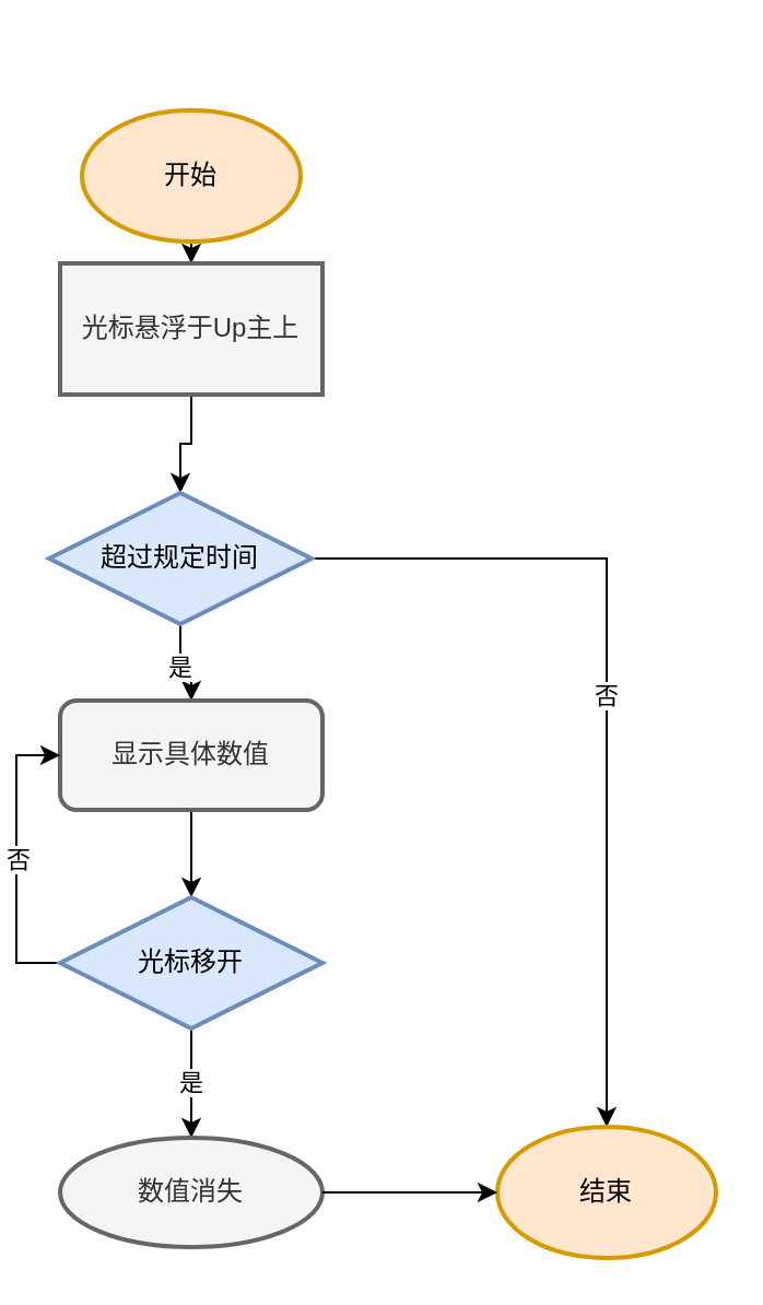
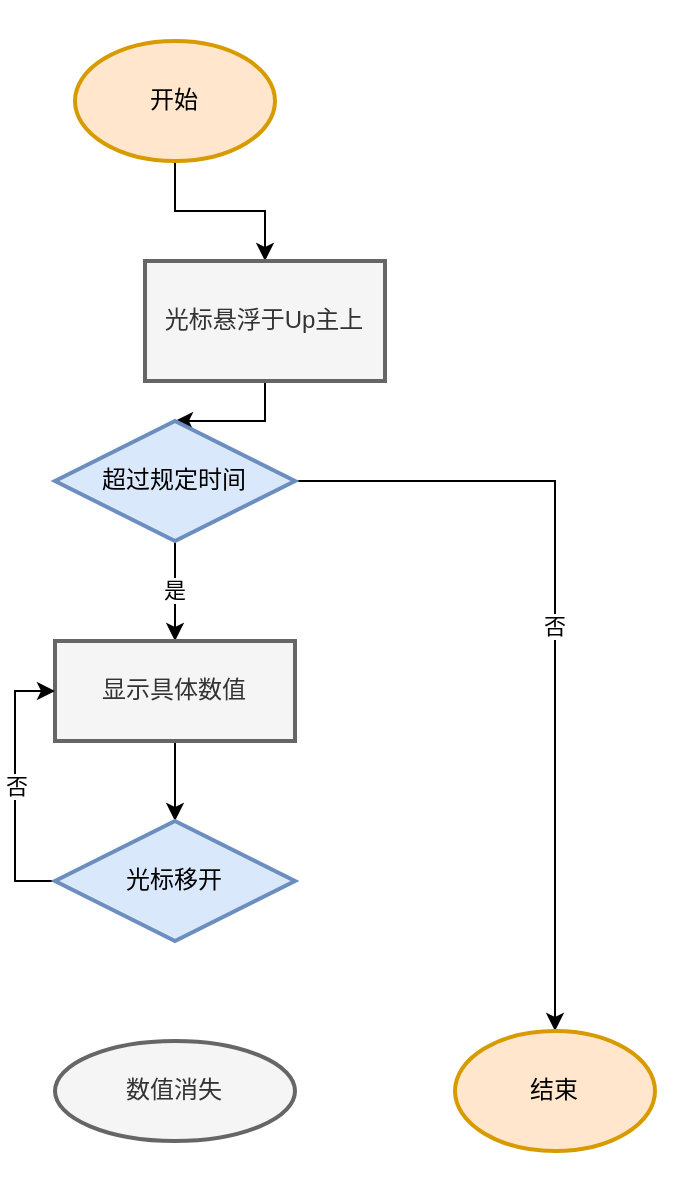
  <mxCell id="0" />
  <mxCell id="1" parent="0" />
  <mxCell id="2" value="" style="edgeStyle=orthogonalEdgeStyle;rounded=0;orthogonalLoop=1;jettySize=auto;html=1;" edge="1" parent="1" source="3" target="5"><mxGeometry relative="1" as="geometry" /></mxCell>
- <mxCell id="3" value="开始" style="strokeWidth=2;html=1;shape=mxgraph.flowchart.start_1;whiteSpace=wrap;fillColor=#ffe6cc;strokeColor=#d79b00;" vertex="1" parent="1"><mxGeometry x="30" y="50" width="100" height="60" as="geometry" /></mxCell>
+ <mxCell id="3" value="开始" style="strokeWidth=2;html=1;shape=mxgraph.flowchart.start_1;whiteSpace=wrap;fillColor=#ffe6cc;strokeColor=#d79b00;" vertex="1" parent="1"><mxGeometry x="30" y="20" width="100" height="60" as="geometry" /></mxCell>
  <mxCell id="4" value="" style="edgeStyle=orthogonalEdgeStyle;rounded=0;orthogonalLoop=1;jettySize=auto;html=1;" edge="1" parent="1" source="5" target="8"><mxGeometry relative="1" as="geometry" /></mxCell>
- <mxCell id="5" value="光标悬浮于Up主上" style="whiteSpace=wrap;html=1;strokeWidth=2;fillColor=#f5f5f5;strokeColor=#666666;fontColor=#333333;" vertex="1" parent="1"><mxGeometry x="20" y="120" width="120" height="60" as="geometry" /></mxCell>
+ <mxCell id="5" value="光标悬浮于Up主上" style="whiteSpace=wrap;html=1;strokeWidth=2;fillColor=#f5f5f5;strokeColor=#666666;fontColor=#333333;" vertex="1" parent="1"><mxGeometry x="65" y="130" width="120" height="60" as="geometry" /></mxCell>
  <mxCell id="6" value="是" style="edgeStyle=orthogonalEdgeStyle;rounded=0;orthogonalLoop=1;jettySize=auto;html=1;" edge="1" parent="1" source="8" target="10"><mxGeometry relative="1" as="geometry" /></mxCell>
  <mxCell id="7" value="否" style="edgeStyle=orthogonalEdgeStyle;rounded=0;orthogonalLoop=1;jettySize=auto;html=1;entryX=0.5;entryY=0;entryDx=0;entryDy=0;entryPerimeter=0;" edge="1" parent="1" source="8" target="16"><mxGeometry relative="1" as="geometry"><mxPoint x="260" y="350" as="targetPoint" /></mxGeometry></mxCell>
- <mxCell id="8" value="超过规定时间" style="rhombus;whiteSpace=wrap;html=1;strokeWidth=2;fillColor=#dae8fc;strokeColor=#6c8ebf;" vertex="1" parent="1"><mxGeometry x="15" y="225" width="120" height="60" as="geometry" /></mxCell>
+ <mxCell id="8" value="超过规定时间" style="rhombus;whiteSpace=wrap;html=1;strokeWidth=2;fillColor=#dae8fc;strokeColor=#6c8ebf;" vertex="1" parent="1"><mxGeometry x="20" y="210" width="120" height="60" as="geometry" /></mxCell>
  <mxCell id="9" value="" style="edgeStyle=orthogonalEdgeStyle;rounded=0;orthogonalLoop=1;jettySize=auto;html=1;entryX=0.5;entryY=0;entryDx=0;entryDy=0;" edge="1" parent="1" source="10" target="14"><mxGeometry relative="1" as="geometry"><mxPoint x="80" y="410" as="targetPoint" /></mxGeometry></mxCell>
- <mxCell id="10" value="显示具体数值" style="whiteSpace=wrap;html=1;strokeWidth=2;fillColor=#f5f5f5;fontColor=#333333;strokeColor=#666666;rounded=1;" vertex="1" parent="1"><mxGeometry x="20" y="320" width="120" height="50" as="geometry" /></mxCell>
+ <mxCell id="10" value="显示具体数值" style="whiteSpace=wrap;html=1;strokeWidth=2;fillColor=#f5f5f5;fontColor=#333333;strokeColor=#666666;" vertex="1" parent="1"><mxGeometry x="20" y="320" width="120" height="50" as="geometry" /></mxCell>
  <mxCell id="11" style="edgeStyle=orthogonalEdgeStyle;rounded=0;orthogonalLoop=1;jettySize=auto;html=1;entryX=0;entryY=0.5;entryDx=0;entryDy=0;exitX=0;exitY=0.5;exitDx=0;exitDy=0;" edge="1" parent="1" source="14" target="10"><mxGeometry relative="1" as="geometry" /></mxCell>
  <mxCell id="12" value="否" style="edgeLabel;html=1;align=center;verticalAlign=middle;resizable=0;points=[];" vertex="1" connectable="0" parent="11"><mxGeometry relative="1" as="geometry"><mxPoint as="offset" /></mxGeometry></mxCell>
- <mxCell id="13" value="是" style="edgeStyle=orthogonalEdgeStyle;rounded=0;orthogonalLoop=1;jettySize=auto;html=1;" edge="1" parent="1" source="14" target="15"><mxGeometry relative="1" as="geometry" /></mxCell>
  <mxCell id="14" value="光标移开" style="rhombus;whiteSpace=wrap;html=1;strokeWidth=2;fillColor=#dae8fc;strokeColor=#6c8ebf;" vertex="1" parent="1"><mxGeometry x="20" y="410" width="120" height="60" as="geometry" /></mxCell>
  <mxCell id="15" value="数值消失" style="ellipse;whiteSpace=wrap;html=1;strokeWidth=2;fillColor=#f5f5f5;fontColor=#333333;strokeColor=#666666;" vertex="1" parent="1"><mxGeometry x="20" y="520" width="120" height="50" as="geometry" /></mxCell>
  <mxCell id="16" value="结束" style="strokeWidth=2;html=1;shape=mxgraph.flowchart.start_1;whiteSpace=wrap;fillColor=#ffe6cc;strokeColor=#d79b00;" vertex="1" parent="1"><mxGeometry x="220" y="515" width="100" height="60" as="geometry" /></mxCell>
- <mxCell id="17" style="edgeStyle=orthogonalEdgeStyle;rounded=0;orthogonalLoop=1;jettySize=auto;html=1;entryX=0;entryY=0.5;entryDx=0;entryDy=0;entryPerimeter=0;" edge="1" parent="1" source="15" target="16"><mxGeometry relative="1" as="geometry" /></mxCell>
